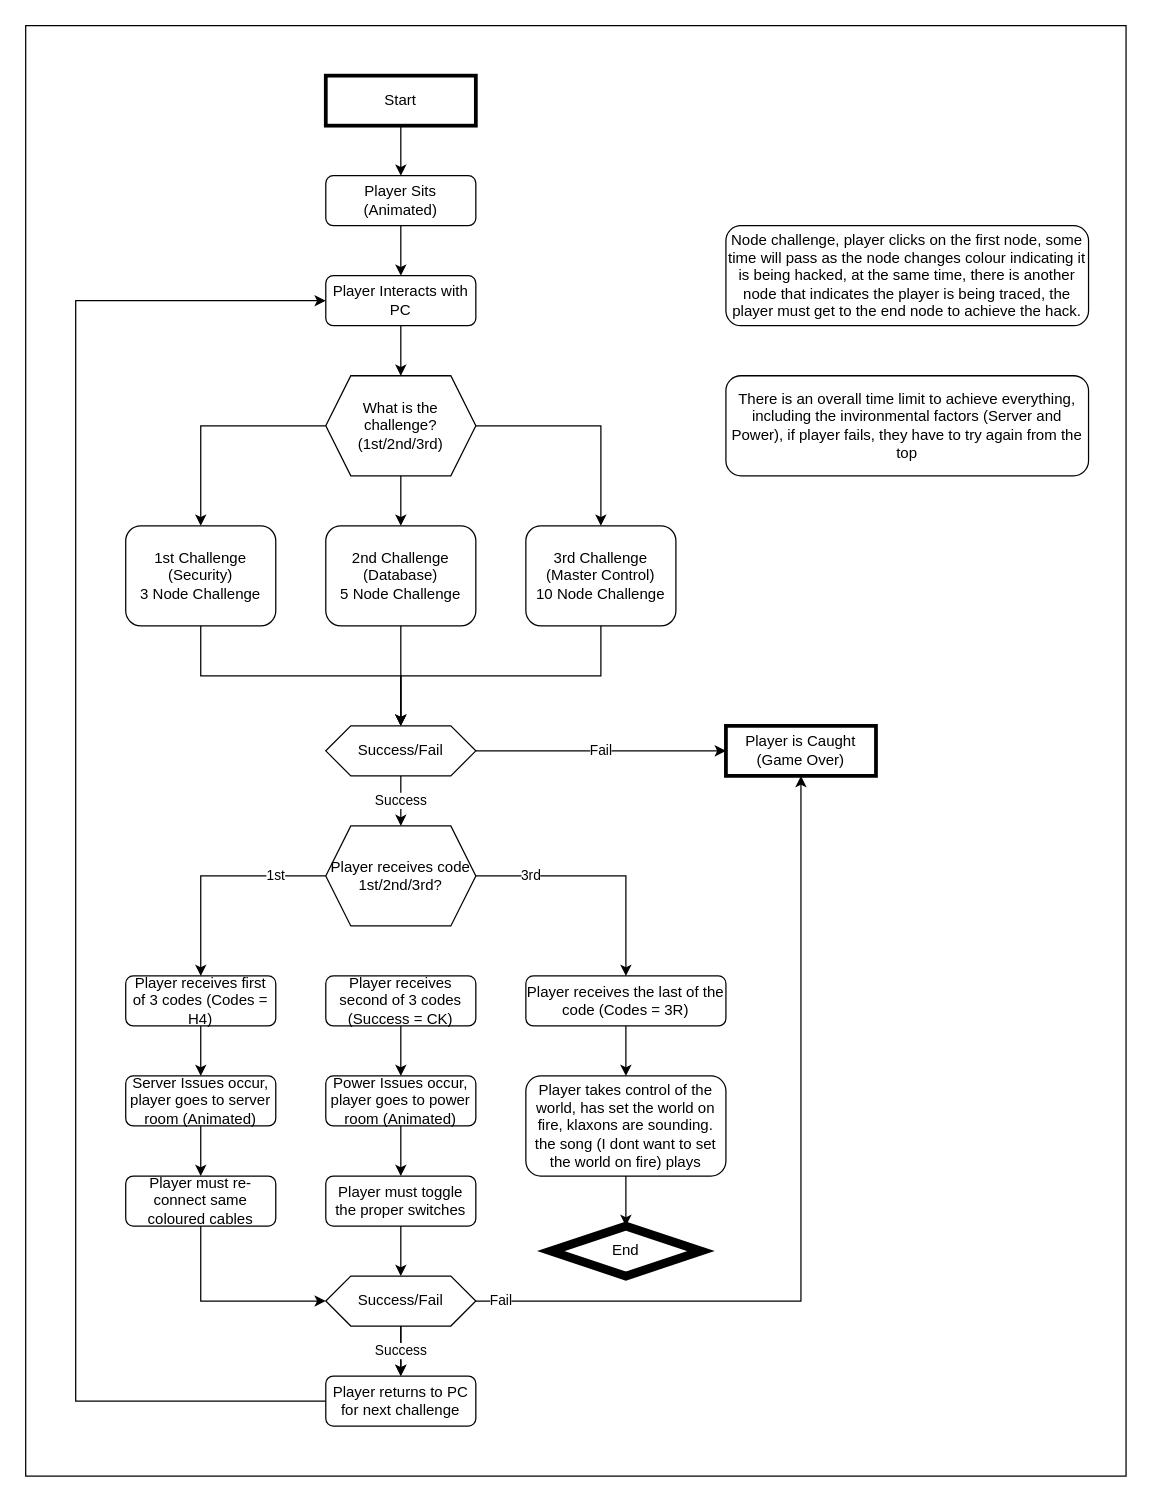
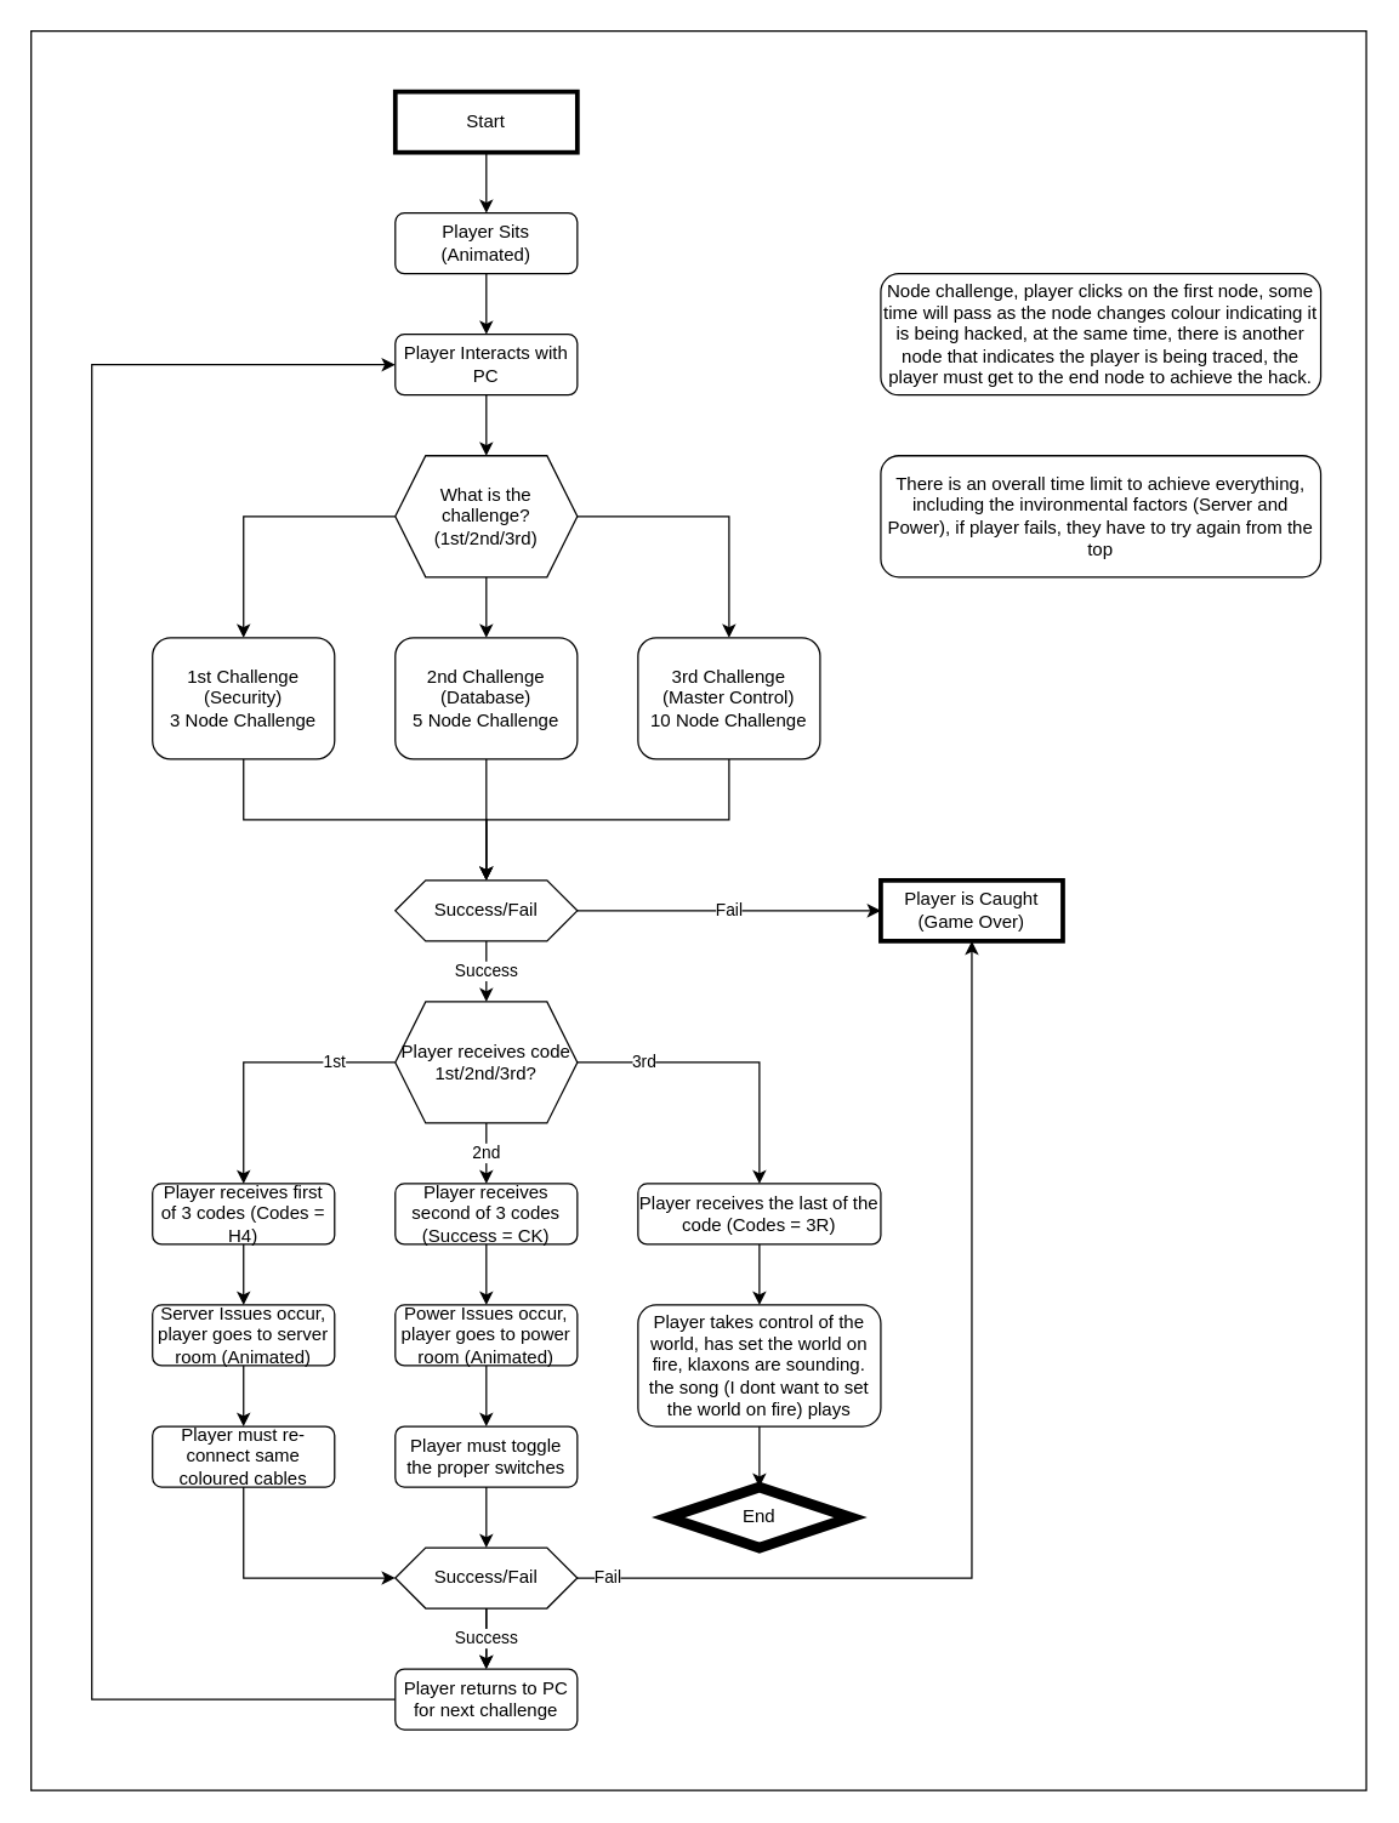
  <mxCell id="0" />
  <mxCell id="1" parent="0" />
  <mxCell id="2" value="" style="rounded=0;whiteSpace=wrap;html=1;strokeWidth=1;" parent="1" vertex="1"><mxGeometry x="20" width="880" height="1160" as="geometry" y="20" /></mxCell>
  <mxCell id="3" style="edgeStyle=orthogonalEdgeStyle;rounded=0;orthogonalLoop=1;jettySize=auto;html=1;entryX=0.5;entryY=0;entryDx=0;entryDy=0;" parent="1" source="4" target="6" edge="1"><mxGeometry relative="1" as="geometry" /></mxCell>
  <mxCell id="4" value="Start" style="rounded=0;whiteSpace=wrap;html=1;strokeWidth=3;" parent="1" vertex="1"><mxGeometry x="260" y="60" width="120" height="40" as="geometry" /></mxCell>
  <mxCell id="5" value="" style="edgeStyle=orthogonalEdgeStyle;rounded=0;orthogonalLoop=1;jettySize=auto;html=1;" parent="1" source="6" target="11" edge="1"><mxGeometry relative="1" as="geometry" /></mxCell>
  <mxCell id="6" value="Player Sits (Animated)" style="rounded=1;whiteSpace=wrap;html=1;" parent="1" vertex="1"><mxGeometry x="260" y="140" width="120" height="40" as="geometry" /></mxCell>
  <mxCell id="7" style="edgeStyle=orthogonalEdgeStyle;rounded=0;orthogonalLoop=1;jettySize=auto;html=1;exitX=0.5;exitY=1;exitDx=0;exitDy=0;" parent="1" source="20" target="17" edge="1"><mxGeometry relative="1" as="geometry"><mxPoint x="320" y="400" as="sourcePoint" /></mxGeometry></mxCell>
  <mxCell id="8" style="edgeStyle=orthogonalEdgeStyle;rounded=0;orthogonalLoop=1;jettySize=auto;html=1;entryX=0.5;entryY=0;entryDx=0;entryDy=0;exitX=0;exitY=0.5;exitDx=0;exitDy=0;" parent="1" source="20" target="13" edge="1"><mxGeometry relative="1" as="geometry" /></mxCell>
  <mxCell id="9" style="edgeStyle=orthogonalEdgeStyle;rounded=0;orthogonalLoop=1;jettySize=auto;html=1;exitX=1;exitY=0.5;exitDx=0;exitDy=0;" parent="1" source="20" target="19" edge="1"><mxGeometry relative="1" as="geometry" /></mxCell>
  <mxCell id="10" style="edgeStyle=orthogonalEdgeStyle;rounded=0;orthogonalLoop=1;jettySize=auto;html=1;entryX=0.5;entryY=0;entryDx=0;entryDy=0;" parent="1" source="11" target="20" edge="1"><mxGeometry relative="1" as="geometry" /></mxCell>
  <mxCell id="11" value="Player Interacts with PC" style="whiteSpace=wrap;html=1;rounded=1;" parent="1" vertex="1"><mxGeometry x="260" y="220" width="120" height="40" as="geometry" /></mxCell>
  <mxCell id="12" style="edgeStyle=orthogonalEdgeStyle;rounded=0;orthogonalLoop=1;jettySize=auto;html=1;entryX=0.5;entryY=0;entryDx=0;entryDy=0;exitX=0.5;exitY=1;exitDx=0;exitDy=0;" parent="1" source="13" target="23" edge="1"><mxGeometry relative="1" as="geometry" /></mxCell>
  <mxCell id="13" value="1st Challenge (Security)&lt;br&gt;3 Node Challenge" style="whiteSpace=wrap;html=1;rounded=1;" parent="1" vertex="1"><mxGeometry x="100" y="420" width="120" height="80" as="geometry" /></mxCell>
  <mxCell id="14" value="Node challenge, player clicks on the first node, some time will pass as the node changes colour indicating it is being hacked, at the same time, there is another node that indicates the player is being traced, the player must get to the end node to achieve the hack." style="rounded=1;whiteSpace=wrap;html=1;" parent="1" vertex="1"><mxGeometry x="580" y="180" width="290" height="80" as="geometry" /></mxCell>
  <mxCell id="15" value="There is an overall time limit to achieve everything, including the invironmental factors (Server and Power), if player fails, they have to try again from the top" style="rounded=1;whiteSpace=wrap;html=1;" parent="1" vertex="1"><mxGeometry x="580" y="300" width="290" height="80" as="geometry" /></mxCell>
  <mxCell id="16" style="edgeStyle=orthogonalEdgeStyle;rounded=0;orthogonalLoop=1;jettySize=auto;html=1;entryX=0.5;entryY=0;entryDx=0;entryDy=0;" parent="1" source="17" target="23" edge="1"><mxGeometry relative="1" as="geometry" /></mxCell>
  <mxCell id="17" value="2nd Challenge (Database)&lt;br&gt;5 Node Challenge" style="whiteSpace=wrap;html=1;rounded=1;" parent="1" vertex="1"><mxGeometry x="260" y="420" width="120" height="80" as="geometry" /></mxCell>
  <mxCell id="18" style="edgeStyle=orthogonalEdgeStyle;rounded=0;orthogonalLoop=1;jettySize=auto;html=1;exitX=0.5;exitY=1;exitDx=0;exitDy=0;entryX=0.5;entryY=0;entryDx=0;entryDy=0;" parent="1" source="19" target="23" edge="1"><mxGeometry relative="1" as="geometry" /></mxCell>
  <mxCell id="19" value="3rd Challenge (Master Control)&lt;br&gt;10 Node Challenge" style="whiteSpace=wrap;html=1;rounded=1;" parent="1" vertex="1"><mxGeometry x="420" y="420" width="120" height="80" as="geometry" /></mxCell>
  <mxCell id="20" value="What is the challenge?&lt;br&gt;(1st/2nd/3rd)" style="shape=hexagon;perimeter=hexagonPerimeter2;whiteSpace=wrap;html=1;fixedSize=1;" parent="1" vertex="1"><mxGeometry x="260" y="300" width="120" height="80" as="geometry" /></mxCell>
  <mxCell id="21" value="Fail" style="edgeStyle=orthogonalEdgeStyle;rounded=0;orthogonalLoop=1;jettySize=auto;html=1;entryX=0;entryY=0.5;entryDx=0;entryDy=0;" parent="1" source="23" target="30" edge="1"><mxGeometry relative="1" as="geometry" /></mxCell>
  <mxCell id="22" value="Success" style="edgeStyle=orthogonalEdgeStyle;rounded=0;orthogonalLoop=1;jettySize=auto;html=1;" parent="1" source="23" target="34" edge="1"><mxGeometry relative="1" as="geometry" /></mxCell>
  <mxCell id="23" value="Success/Fail" style="shape=hexagon;perimeter=hexagonPerimeter2;whiteSpace=wrap;html=1;fixedSize=1;" parent="1" vertex="1"><mxGeometry x="260" y="580" width="120" height="40" as="geometry" /></mxCell>
  <mxCell id="24" value="Player receives first of 3 codes (Codes = H4)" style="whiteSpace=wrap;html=1;rounded=1;" parent="1" vertex="1"><mxGeometry x="100" y="780" width="120" height="40" as="geometry" /></mxCell>
  <mxCell id="25" style="edgeStyle=orthogonalEdgeStyle;rounded=0;orthogonalLoop=1;jettySize=auto;html=1;entryX=0.5;entryY=0;entryDx=0;entryDy=0;exitX=0.5;exitY=1;exitDx=0;exitDy=0;" parent="1" source="24" target="36" edge="1"><mxGeometry relative="1" as="geometry" /></mxCell>
  <mxCell id="26" style="edgeStyle=orthogonalEdgeStyle;rounded=0;orthogonalLoop=1;jettySize=auto;html=1;entryX=0.5;entryY=0;entryDx=0;entryDy=0;" parent="1" source="27" target="49" edge="1"><mxGeometry relative="1" as="geometry" /></mxCell>
  <mxCell id="27" value="Player receives second of 3 codes (Success = CK)" style="whiteSpace=wrap;html=1;rounded=1;" parent="1" vertex="1"><mxGeometry x="260" y="780" width="120" height="40" as="geometry" /></mxCell>
  <mxCell id="28" style="edgeStyle=orthogonalEdgeStyle;rounded=0;orthogonalLoop=1;jettySize=auto;html=1;entryX=0.5;entryY=0;entryDx=0;entryDy=0;" parent="1" source="29" target="46" edge="1"><mxGeometry relative="1" as="geometry" /></mxCell>
  <mxCell id="29" value="Player receives the last of the code (Codes = 3R)" style="whiteSpace=wrap;html=1;rounded=1;" parent="1" vertex="1"><mxGeometry x="420" y="780" width="160" height="40" as="geometry" /></mxCell>
  <mxCell id="30" value="Player is Caught (Game Over)" style="rounded=0;whiteSpace=wrap;html=1;strokeWidth=3;" parent="1" vertex="1"><mxGeometry x="580" y="580" width="120" height="40" as="geometry" /></mxCell>
+ <mxCell id="31" value="2nd" style="edgeStyle=orthogonalEdgeStyle;rounded=0;orthogonalLoop=1;jettySize=auto;html=1;entryX=0.5;entryY=0;entryDx=0;entryDy=0;" parent="1" source="34" target="27" edge="1"><mxGeometry relative="1" as="geometry" /></mxCell>
  <mxCell id="32" value="1st" style="edgeStyle=orthogonalEdgeStyle;rounded=0;orthogonalLoop=1;jettySize=auto;html=1;" parent="1" source="34" target="24" edge="1"><mxGeometry x="-0.556" relative="1" as="geometry"><mxPoint as="offset" /></mxGeometry></mxCell>
  <mxCell id="33" value="3rd" style="edgeStyle=orthogonalEdgeStyle;rounded=0;orthogonalLoop=1;jettySize=auto;html=1;entryX=0.5;entryY=0;entryDx=0;entryDy=0;" parent="1" source="34" target="29" edge="1"><mxGeometry x="-0.555" relative="1" as="geometry"><Array as="points"><mxPoint x="500" y="700" /></Array><mxPoint as="offset" /></mxGeometry></mxCell>
  <mxCell id="34" value="Player receives code&lt;br&gt;1st/2nd/3rd?" style="shape=hexagon;perimeter=hexagonPerimeter2;whiteSpace=wrap;html=1;fixedSize=1;" parent="1" vertex="1"><mxGeometry x="260" y="660" width="120" height="80" as="geometry" /></mxCell>
  <mxCell id="35" style="edgeStyle=orthogonalEdgeStyle;rounded=0;orthogonalLoop=1;jettySize=auto;html=1;entryX=0.5;entryY=0;entryDx=0;entryDy=0;" parent="1" source="36" target="38" edge="1"><mxGeometry relative="1" as="geometry"><mxPoint x="160" y="940" as="targetPoint" /></mxGeometry></mxCell>
  <mxCell id="36" value="Server Issues occur, player goes to server room (Animated)" style="whiteSpace=wrap;html=1;rounded=1;" parent="1" vertex="1"><mxGeometry x="100" y="860" width="120" height="40" as="geometry" /></mxCell>
  <mxCell id="37" style="edgeStyle=orthogonalEdgeStyle;rounded=0;orthogonalLoop=1;jettySize=auto;html=1;entryX=0;entryY=0.5;entryDx=0;entryDy=0;" parent="1" source="38" target="44" edge="1"><mxGeometry relative="1" as="geometry"><Array as="points"><mxPoint x="160" y="1040" /></Array></mxGeometry></mxCell>
  <mxCell id="38" value="Player must re-connect same coloured cables" style="whiteSpace=wrap;html=1;rounded=1;" parent="1" vertex="1"><mxGeometry x="100" y="940" width="120" height="40" as="geometry" /></mxCell>
  <mxCell id="39" style="edgeStyle=orthogonalEdgeStyle;rounded=0;orthogonalLoop=1;jettySize=auto;html=1;entryX=0;entryY=0.5;entryDx=0;entryDy=0;exitX=0;exitY=0.5;exitDx=0;exitDy=0;" parent="1" source="40" target="11" edge="1"><mxGeometry relative="1" as="geometry"><mxPoint x="0" y="550" as="targetPoint" /><Array as="points"><mxPoint x="60" y="1120" /><mxPoint x="60" y="240" /></Array></mxGeometry></mxCell>
  <mxCell id="40" value="Player returns to PC for next challenge" style="whiteSpace=wrap;html=1;rounded=1;" parent="1" vertex="1"><mxGeometry x="260" y="1100" width="120" height="40" as="geometry" /></mxCell>
  <mxCell id="41" style="edgeStyle=orthogonalEdgeStyle;rounded=0;orthogonalLoop=1;jettySize=auto;html=1;" parent="1" source="44" target="40" edge="1"><mxGeometry relative="1" as="geometry" /></mxCell>
  <mxCell id="42" value="Success" style="edgeStyle=orthogonalEdgeStyle;rounded=0;orthogonalLoop=1;jettySize=auto;html=1;" parent="1" source="44" target="40" edge="1"><mxGeometry relative="1" as="geometry" /></mxCell>
  <mxCell id="43" value="Fail" style="edgeStyle=orthogonalEdgeStyle;rounded=0;orthogonalLoop=1;jettySize=auto;html=1;entryX=0.5;entryY=1;entryDx=0;entryDy=0;" parent="1" source="44" target="30" edge="1"><mxGeometry x="-0.941" relative="1" as="geometry"><mxPoint as="offset" /></mxGeometry></mxCell>
  <mxCell id="44" value="Success/Fail" style="shape=hexagon;perimeter=hexagonPerimeter2;whiteSpace=wrap;html=1;fixedSize=1;" parent="1" vertex="1"><mxGeometry x="260" y="1020" width="120" height="40" as="geometry" /></mxCell>
  <mxCell id="45" style="edgeStyle=orthogonalEdgeStyle;rounded=0;orthogonalLoop=1;jettySize=auto;html=1;entryX=0.5;entryY=0;entryDx=0;entryDy=0;" parent="1" source="46" target="47" edge="1"><mxGeometry relative="1" as="geometry"><mxPoint x="480" y="960" as="targetPoint" /></mxGeometry></mxCell>
  <mxCell id="46" value="Player takes control of the world, has set the world on fire, klaxons are sounding. the song (I dont want to set the world on fire) plays" style="whiteSpace=wrap;html=1;rounded=1;" parent="1" vertex="1"><mxGeometry x="420" y="860" width="160" height="80" as="geometry" /></mxCell>
  <mxCell id="47" value="End" style="rhombus;whiteSpace=wrap;html=1;strokeWidth=7;" parent="1" vertex="1"><mxGeometry x="440" y="980" width="120" height="40" as="geometry" /></mxCell>
  <mxCell id="48" style="edgeStyle=orthogonalEdgeStyle;rounded=0;orthogonalLoop=1;jettySize=auto;html=1;entryX=0.5;entryY=0;entryDx=0;entryDy=0;" parent="1" source="49" target="51" edge="1"><mxGeometry relative="1" as="geometry" /></mxCell>
  <mxCell id="49" value="Power Issues occur, player goes to power room (Animated)" style="whiteSpace=wrap;html=1;rounded=1;" parent="1" vertex="1"><mxGeometry x="260" y="860" width="120" height="40" as="geometry" /></mxCell>
  <mxCell id="50" style="edgeStyle=orthogonalEdgeStyle;rounded=0;orthogonalLoop=1;jettySize=auto;html=1;entryX=0.5;entryY=0;entryDx=0;entryDy=0;" parent="1" source="51" target="44" edge="1"><mxGeometry relative="1" as="geometry" /></mxCell>
  <mxCell id="51" value="Player must toggle the proper switches" style="whiteSpace=wrap;html=1;rounded=1;" parent="1" vertex="1"><mxGeometry x="260" y="940" width="120" height="40" as="geometry" /></mxCell>
